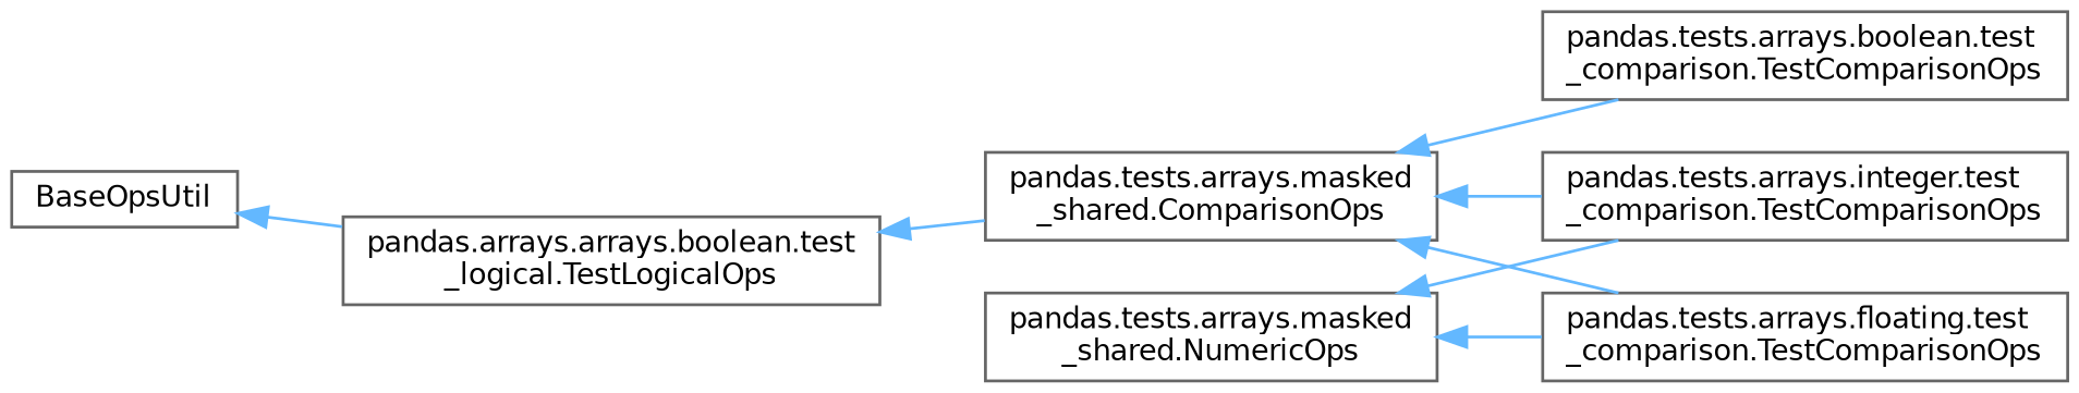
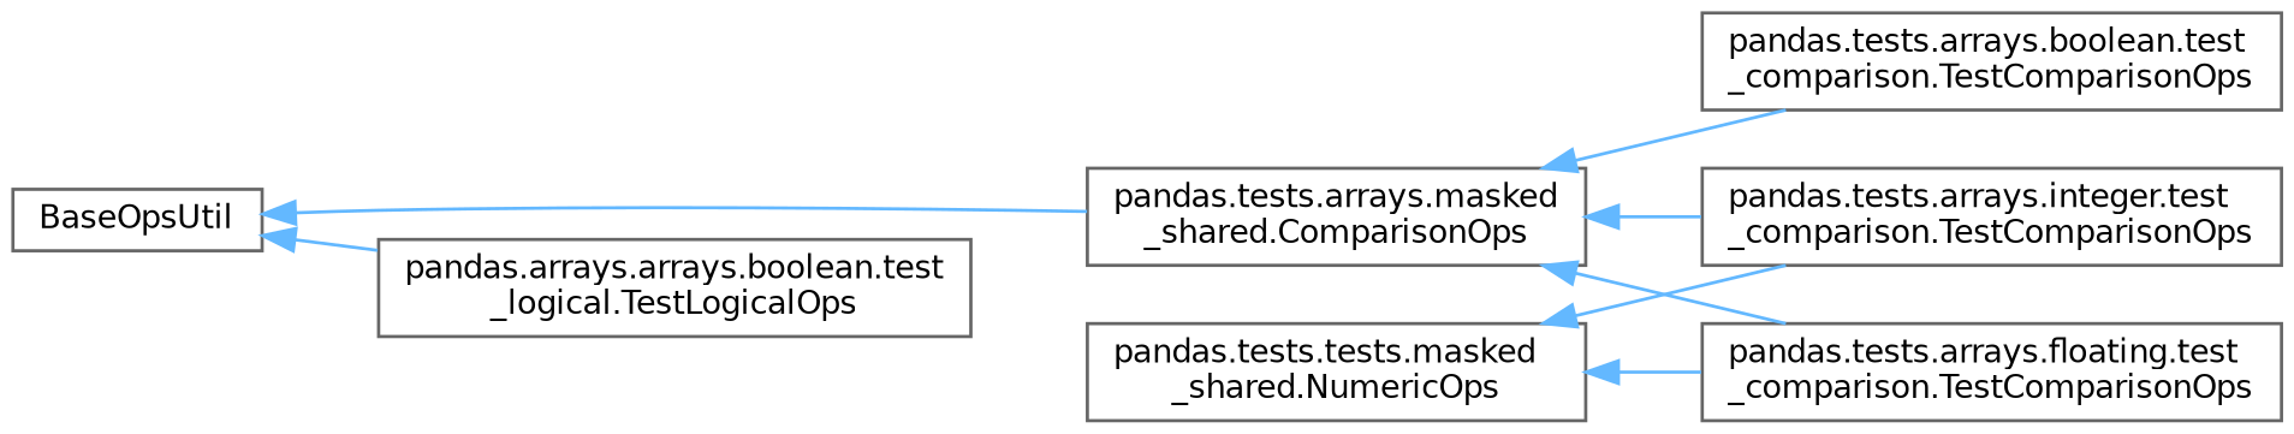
  digraph {
    rankdir=LR
    node [color=grey40 fillcolor=white fontname=Helvetica fontsize=10 shape=box style=filled]
    edge [color=steelblue1 dir=back fontname=Helvetica fontsize=10 labelfontname=Helvetica labelfontsize=10 style=solid]
    n1 [height=0.2 label=BaseOpsUtil width=0.4]
    n2 [height=0.2 label="pandas.arrays.arrays.boolean.test\l_logical.TestLogicalOps" width=0.4]
    n3 [height=0.2 label="pandas.tests.arrays.masked\l_shared.ComparisonOps" width=0.4]
    n4 [height=0.2 label="pandas.tests.arrays.boolean.test\l_comparison.TestComparisonOps" width=0.4]
    n5 [height=0.2 label="pandas.tests.arrays.floating.test\l_comparison.TestComparisonOps" width=0.4]
    n6 [height=0.2 label="pandas.tests.arrays.integer.test\l_comparison.TestComparisonOps" width=0.4]
-   n7 [height=0.2 label="pandas.tests.arrays.masked\l_shared.NumericOps" width=0.4]
+   n7 [height=0.2 label="pandas.tests.tests.masked\l_shared.NumericOps" width=0.4]
    n1 -> n2
-   n2 -> n3
+   n1 -> n3
    n3 -> n4
    n3 -> n5
    n3 -> n6
    n7 -> n5
    n7 -> n6
  }
